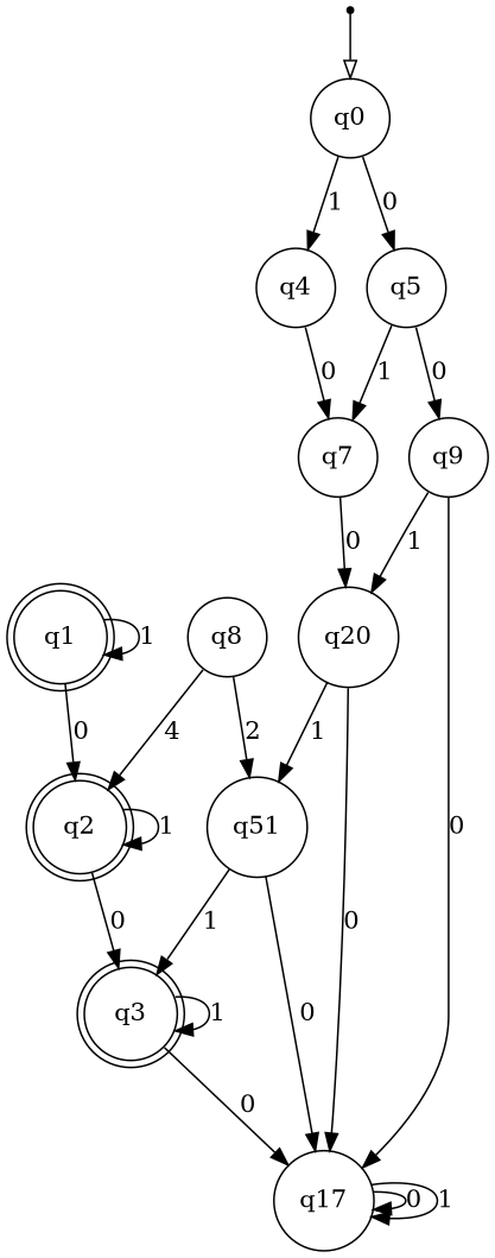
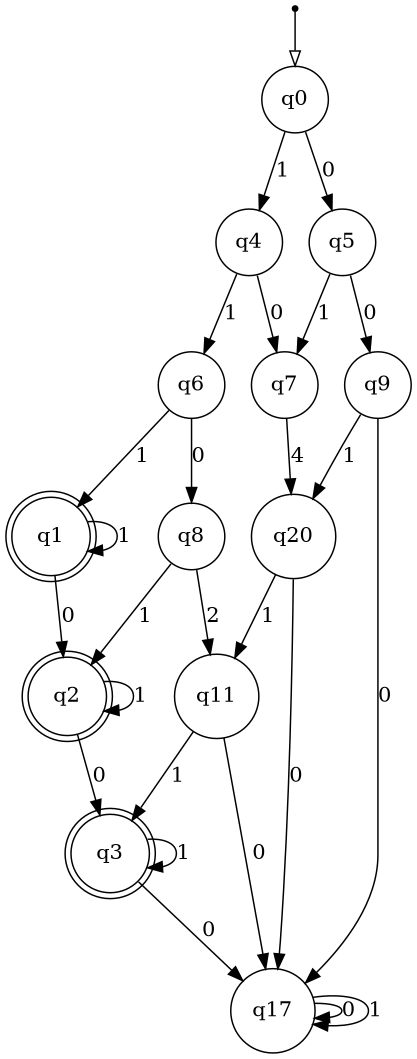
  digraph {
    node [shape=circle]
    __start [shape=point]
    q0
    q4
    q5
+   q6
    q7
    q9
    q1 [shape=doublecircle]
    q2 [shape=doublecircle]
    q3 [shape=doublecircle]
    n11 [label=q17]
    q8
    n13 [label=q20]
-   q11 [label=q51]
+   q11
    __start -> q0 [arrowhead=empty]
    q0 -> q4 [label=1]
    q0 -> q5 [label=0]
+   q4 -> q6 [label=1]
    q4 -> q7 [label=0]
    q5 -> q7 [label=1]
    q5 -> q9 [label=0]
-   q7 -> n13 [label=0]
+   q6 -> q1 [label=1]
+   q6 -> q8 [label=0]
+   q7 -> n13 [label=4]
    q9 -> n11 [label=0]
    q9 -> n13 [label=1]
    q1 -> q1 [label=1]
    q1 -> q2 [label=0]
    q2 -> q2 [label=1]
    q2 -> q3 [label=0]
    q3 -> q3 [label=1]
    q3 -> n11 [label=0]
    n11 -> n11 [label=0]
    n11 -> n11 [label=1]
-   q8 -> q2 [label=4]
+   q8 -> q2 [label=1]
    q8 -> q11 [label=2]
    n13 -> n11 [label=0]
    n13 -> q11 [label=1]
    q11 -> q3 [label=1]
    q11 -> n11 [label=0]
  }
